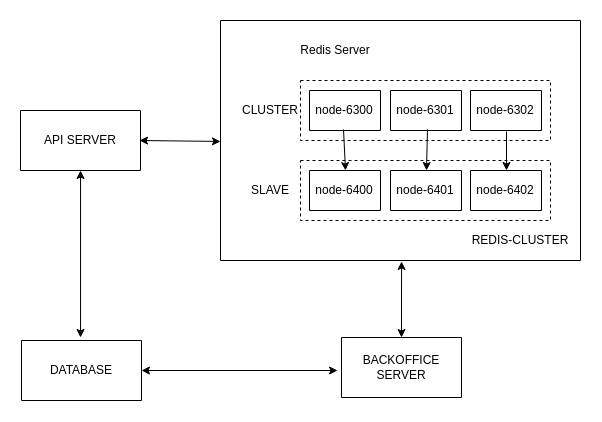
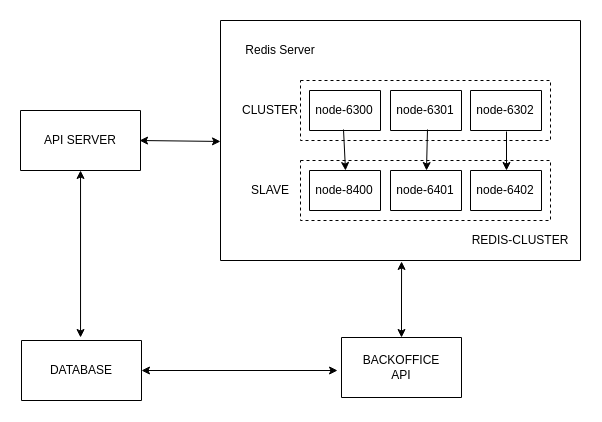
  <mxCell id="0" />
  <mxCell id="1" parent="0" />
  <mxCell id="2" value="" style="verticalLabelPosition=bottom;verticalAlign=top;html=1;shape=mxgraph.basic.rect;fillColor2=none;strokeWidth=1;size=20;indent=5;horizontal=1;" vertex="1" parent="1"><mxGeometry x="220" y="20" width="360" height="240" as="geometry" /></mxCell>
  <mxCell id="3" value="" style="rounded=0;whiteSpace=wrap;html=1;dashed=1;" vertex="1" parent="1"><mxGeometry x="300" y="80" width="250" height="60" as="geometry" /></mxCell>
  <mxCell id="4" style="edgeStyle=orthogonalEdgeStyle;rounded=0;orthogonalLoop=1;jettySize=auto;html=1;entryX=0.492;entryY=-0.05;entryDx=0;entryDy=0;entryPerimeter=0;startArrow=classic;startFill=1;" edge="1" parent="1" source="5" target="29"><mxGeometry relative="1" as="geometry" /></mxCell>
  <mxCell id="5" value="" style="verticalLabelPosition=bottom;verticalAlign=top;html=1;shape=mxgraph.basic.rect;fillColor2=none;strokeWidth=1;size=20;indent=5;horizontal=1;" vertex="1" parent="1"><mxGeometry x="20" y="110" width="120" height="60" as="geometry" /></mxCell>
  <mxCell id="6" value="API SERVER" style="text;html=1;strokeColor=none;fillColor=none;align=center;verticalAlign=middle;whiteSpace=wrap;rounded=0;" vertex="1" parent="1"><mxGeometry x="30" y="130" width="100" height="20" as="geometry" /></mxCell>
- <mxCell id="7" value="Redis Server" style="text;html=1;strokeColor=none;fillColor=none;align=center;verticalAlign=middle;whiteSpace=wrap;rounded=0;" vertex="1" parent="1"><mxGeometry x="285" y="40" width="100" height="20" as="geometry" /></mxCell>
+ <mxCell id="7" value="Redis Server" style="text;html=1;strokeColor=none;fillColor=none;align=center;verticalAlign=middle;whiteSpace=wrap;rounded=0;" vertex="1" parent="1"><mxGeometry x="230" y="40" width="100" height="20" as="geometry" /></mxCell>
  <mxCell id="8" value="CLUSTER" style="text;html=1;strokeColor=none;fillColor=none;align=center;verticalAlign=middle;whiteSpace=wrap;rounded=0;" vertex="1" parent="1"><mxGeometry x="220" y="100" width="100" height="20" as="geometry" /></mxCell>
  <mxCell id="9" value="" style="verticalLabelPosition=bottom;verticalAlign=top;html=1;shape=mxgraph.basic.rect;fillColor2=none;strokeWidth=1;size=20;indent=5;horizontal=1;" vertex="1" parent="1"><mxGeometry x="309" y="90" width="71" height="40" as="geometry" /></mxCell>
  <mxCell id="10" value="node-6300" style="text;html=1;strokeColor=none;fillColor=none;align=center;verticalAlign=middle;whiteSpace=wrap;rounded=0;" vertex="1" parent="1"><mxGeometry x="311" y="100" width="66" height="20" as="geometry" /></mxCell>
  <mxCell id="11" value="" style="verticalLabelPosition=bottom;verticalAlign=top;html=1;shape=mxgraph.basic.rect;fillColor2=none;strokeWidth=1;size=20;indent=5;horizontal=1;" vertex="1" parent="1"><mxGeometry x="390" y="90" width="71" height="40" as="geometry" /></mxCell>
  <mxCell id="12" value="node-6301" style="text;html=1;strokeColor=none;fillColor=none;align=center;verticalAlign=middle;whiteSpace=wrap;rounded=0;" vertex="1" parent="1"><mxGeometry x="392" y="100" width="66" height="20" as="geometry" /></mxCell>
  <mxCell id="13" value="" style="verticalLabelPosition=bottom;verticalAlign=top;html=1;shape=mxgraph.basic.rect;fillColor2=none;strokeWidth=1;size=20;indent=5;horizontal=1;" vertex="1" parent="1"><mxGeometry x="470" y="90" width="71" height="40" as="geometry" /></mxCell>
  <mxCell id="14" value="node-6302" style="text;html=1;strokeColor=none;fillColor=none;align=center;verticalAlign=middle;whiteSpace=wrap;rounded=0;" vertex="1" parent="1"><mxGeometry x="472" y="100" width="66" height="20" as="geometry" /></mxCell>
  <mxCell id="15" value="" style="rounded=0;whiteSpace=wrap;html=1;dashed=1;" vertex="1" parent="1"><mxGeometry x="300" y="160" width="250" height="60" as="geometry" /></mxCell>
  <mxCell id="16" value="SLAVE&lt;span style=&quot;color: rgba(0 , 0 , 0 , 0) ; font-family: monospace ; font-size: 0px&quot;&gt;%3CmxGraphModel%3E%3Croot%3E%3CmxCell%20id%3D%220%22%2F%3E%3CmxCell%20id%3D%221%22%20parent%3D%220%22%2F%3E%3CmxCell%20id%3D%222%22%20value%3D%22%22%20style%3D%22endArrow%3Dclassic%3Bhtml%3D1%3BexitX%3D0.521%3BexitY%3D0.975%3BexitDx%3D0%3BexitDy%3D0%3BexitPerimeter%3D0%3BentryX%3D0.507%3BentryY%3D-0.1%3BentryDx%3D0%3BentryDy%3D0%3BentryPerimeter%3D0%3B%22%20edge%3D%221%22%20parent%3D%221%22%3E%3CmxGeometry%20width%3D%2250%22%20height%3D%2250%22%20relative%3D%221%22%20as%3D%22geometry%22%3E%3CmxPoint%20x%3D%22486.991%22%20y%3D%22269%22%20as%3D%22sourcePoint%22%2F%3E%3CmxPoint%20x%3D%22485.997%22%20y%3D%22306%22%20as%3D%22targetPoint%22%2F%3E%3C%2FmxGeometry%3E%3C%2FmxCell%3E%3C%2Froot%3E%3C%2FmxGraphModel%3E&lt;/span&gt;" style="text;html=1;strokeColor=none;fillColor=none;align=center;verticalAlign=middle;whiteSpace=wrap;rounded=0;" vertex="1" parent="1"><mxGeometry x="220" y="180" width="100" height="20" as="geometry" /></mxCell>
  <mxCell id="17" value="" style="verticalLabelPosition=bottom;verticalAlign=top;html=1;shape=mxgraph.basic.rect;fillColor2=none;strokeWidth=1;size=20;indent=5;horizontal=1;" vertex="1" parent="1"><mxGeometry x="309" y="170" width="71" height="40" as="geometry" /></mxCell>
- <mxCell id="18" value="node-6400" style="text;html=1;strokeColor=none;fillColor=none;align=center;verticalAlign=middle;whiteSpace=wrap;rounded=0;" vertex="1" parent="1"><mxGeometry x="311" y="180" width="66" height="20" as="geometry" /></mxCell>
+ <mxCell id="18" value="node-8400" style="text;html=1;strokeColor=none;fillColor=none;align=center;verticalAlign=middle;whiteSpace=wrap;rounded=0;" vertex="1" parent="1"><mxGeometry x="311" y="180" width="66" height="20" as="geometry" /></mxCell>
  <mxCell id="19" value="" style="verticalLabelPosition=bottom;verticalAlign=top;html=1;shape=mxgraph.basic.rect;fillColor2=none;strokeWidth=1;size=20;indent=5;horizontal=1;" vertex="1" parent="1"><mxGeometry x="390" y="170" width="71" height="40" as="geometry" /></mxCell>
  <mxCell id="20" value="node-6401" style="text;html=1;strokeColor=none;fillColor=none;align=center;verticalAlign=middle;whiteSpace=wrap;rounded=0;" vertex="1" parent="1"><mxGeometry x="392" y="180" width="66" height="20" as="geometry" /></mxCell>
  <mxCell id="21" value="" style="verticalLabelPosition=bottom;verticalAlign=top;html=1;shape=mxgraph.basic.rect;fillColor2=none;strokeWidth=1;size=20;indent=5;horizontal=1;" vertex="1" parent="1"><mxGeometry x="470" y="170" width="71" height="40" as="geometry" /></mxCell>
  <mxCell id="22" value="node-6402" style="text;html=1;strokeColor=none;fillColor=none;align=center;verticalAlign=middle;whiteSpace=wrap;rounded=0;" vertex="1" parent="1"><mxGeometry x="472" y="180" width="66" height="20" as="geometry" /></mxCell>
  <mxCell id="23" value="" style="endArrow=classic;html=1;exitX=0.479;exitY=0.975;exitDx=0;exitDy=0;exitPerimeter=0;entryX=0.507;entryY=0;entryDx=0;entryDy=0;entryPerimeter=0;" edge="1" parent="1" source="9" target="17"><mxGeometry width="50" height="50" relative="1" as="geometry"><mxPoint x="330" y="270" as="sourcePoint" /><mxPoint x="344" y="167" as="targetPoint" /></mxGeometry></mxCell>
  <mxCell id="24" value="" style="endArrow=classic;html=1;exitX=0.521;exitY=0.975;exitDx=0;exitDy=0;exitPerimeter=0;entryX=0.507;entryY=0;entryDx=0;entryDy=0;entryPerimeter=0;" edge="1" parent="1" source="11" target="19"><mxGeometry width="50" height="50" relative="1" as="geometry"><mxPoint x="353.009" y="139" as="sourcePoint" /><mxPoint x="353.009" y="178" as="targetPoint" /></mxGeometry></mxCell>
  <mxCell id="25" value="" style="endArrow=classic;html=1;exitX=0.507;exitY=1.025;exitDx=0;exitDy=0;exitPerimeter=0;entryX=0.507;entryY=0;entryDx=0;entryDy=0;entryPerimeter=0;" edge="1" parent="1" source="13" target="21"><mxGeometry width="50" height="50" relative="1" as="geometry"><mxPoint x="436.991" y="139" as="sourcePoint" /><mxPoint x="505" y="166" as="targetPoint" /></mxGeometry></mxCell>
  <mxCell id="26" value="REDIS-CLUSTER" style="text;html=1;strokeColor=none;fillColor=none;align=center;verticalAlign=middle;whiteSpace=wrap;rounded=0;" vertex="1" parent="1"><mxGeometry x="460" y="230" width="120" height="20" as="geometry" /></mxCell>
  <mxCell id="27" value="" style="endArrow=classic;startArrow=classic;html=1;exitX=0.992;exitY=0.5;exitDx=0;exitDy=0;exitPerimeter=0;entryX=0;entryY=0.504;entryDx=0;entryDy=0;entryPerimeter=0;" edge="1" parent="1" source="5" target="2"><mxGeometry width="50" height="50" relative="1" as="geometry"><mxPoint x="330" y="270" as="sourcePoint" /><mxPoint x="218" y="147" as="targetPoint" /></mxGeometry></mxCell>
  <mxCell id="28" style="edgeStyle=orthogonalEdgeStyle;rounded=0;orthogonalLoop=1;jettySize=auto;html=1;entryX=-0.033;entryY=0.55;entryDx=0;entryDy=0;entryPerimeter=0;startArrow=classic;startFill=1;" edge="1" parent="1" source="29" target="32"><mxGeometry relative="1" as="geometry" /></mxCell>
  <mxCell id="29" value="" style="verticalLabelPosition=bottom;verticalAlign=top;html=1;shape=mxgraph.basic.rect;fillColor2=none;strokeWidth=1;size=20;indent=5;horizontal=1;" vertex="1" parent="1"><mxGeometry x="21" y="340" width="120" height="60" as="geometry" /></mxCell>
  <mxCell id="30" value="DATABASE" style="text;html=1;strokeColor=none;fillColor=none;align=center;verticalAlign=middle;whiteSpace=wrap;rounded=0;" vertex="1" parent="1"><mxGeometry x="31" y="360" width="100" height="20" as="geometry" /></mxCell>
  <mxCell id="31" style="edgeStyle=orthogonalEdgeStyle;rounded=0;orthogonalLoop=1;jettySize=auto;html=1;entryX=0.503;entryY=1.004;entryDx=0;entryDy=0;entryPerimeter=0;startArrow=classic;startFill=1;" edge="1" parent="1" source="32" target="2"><mxGeometry relative="1" as="geometry" /></mxCell>
  <mxCell id="32" value="" style="verticalLabelPosition=bottom;verticalAlign=top;html=1;shape=mxgraph.basic.rect;fillColor2=none;strokeWidth=1;size=20;indent=5;horizontal=1;" vertex="1" parent="1"><mxGeometry x="341" y="337" width="120" height="60" as="geometry" /></mxCell>
- <mxCell id="33" value="BACKOFFICE&lt;br&gt;SERVER" style="text;html=1;strokeColor=none;fillColor=none;align=center;verticalAlign=middle;whiteSpace=wrap;rounded=0;" vertex="1" parent="1"><mxGeometry x="351" y="357" width="100" height="20" as="geometry" /></mxCell>
+ <mxCell id="33" value="BACKOFFICE&lt;br&gt;API" style="text;html=1;strokeColor=none;fillColor=none;align=center;verticalAlign=middle;whiteSpace=wrap;rounded=0;" vertex="1" parent="1"><mxGeometry x="351" y="357" width="100" height="20" as="geometry" /></mxCell>
